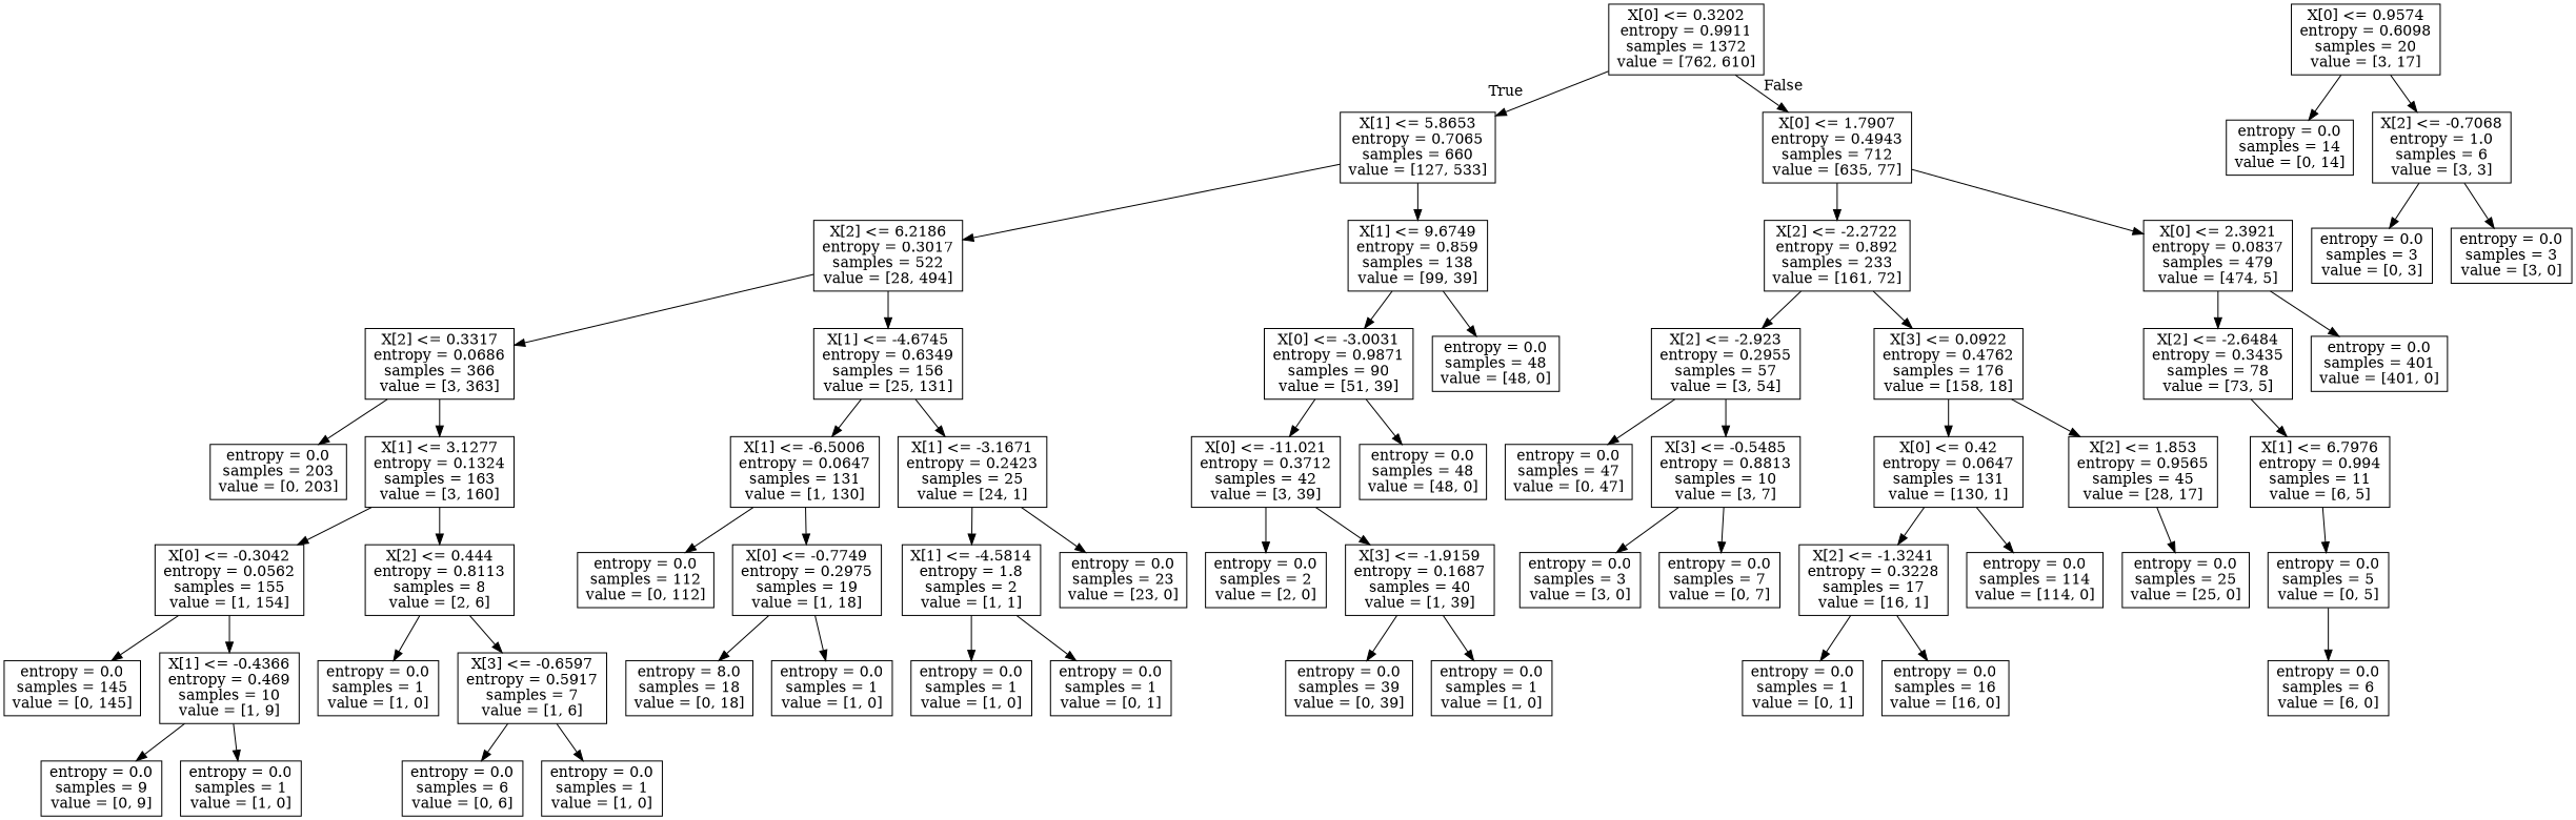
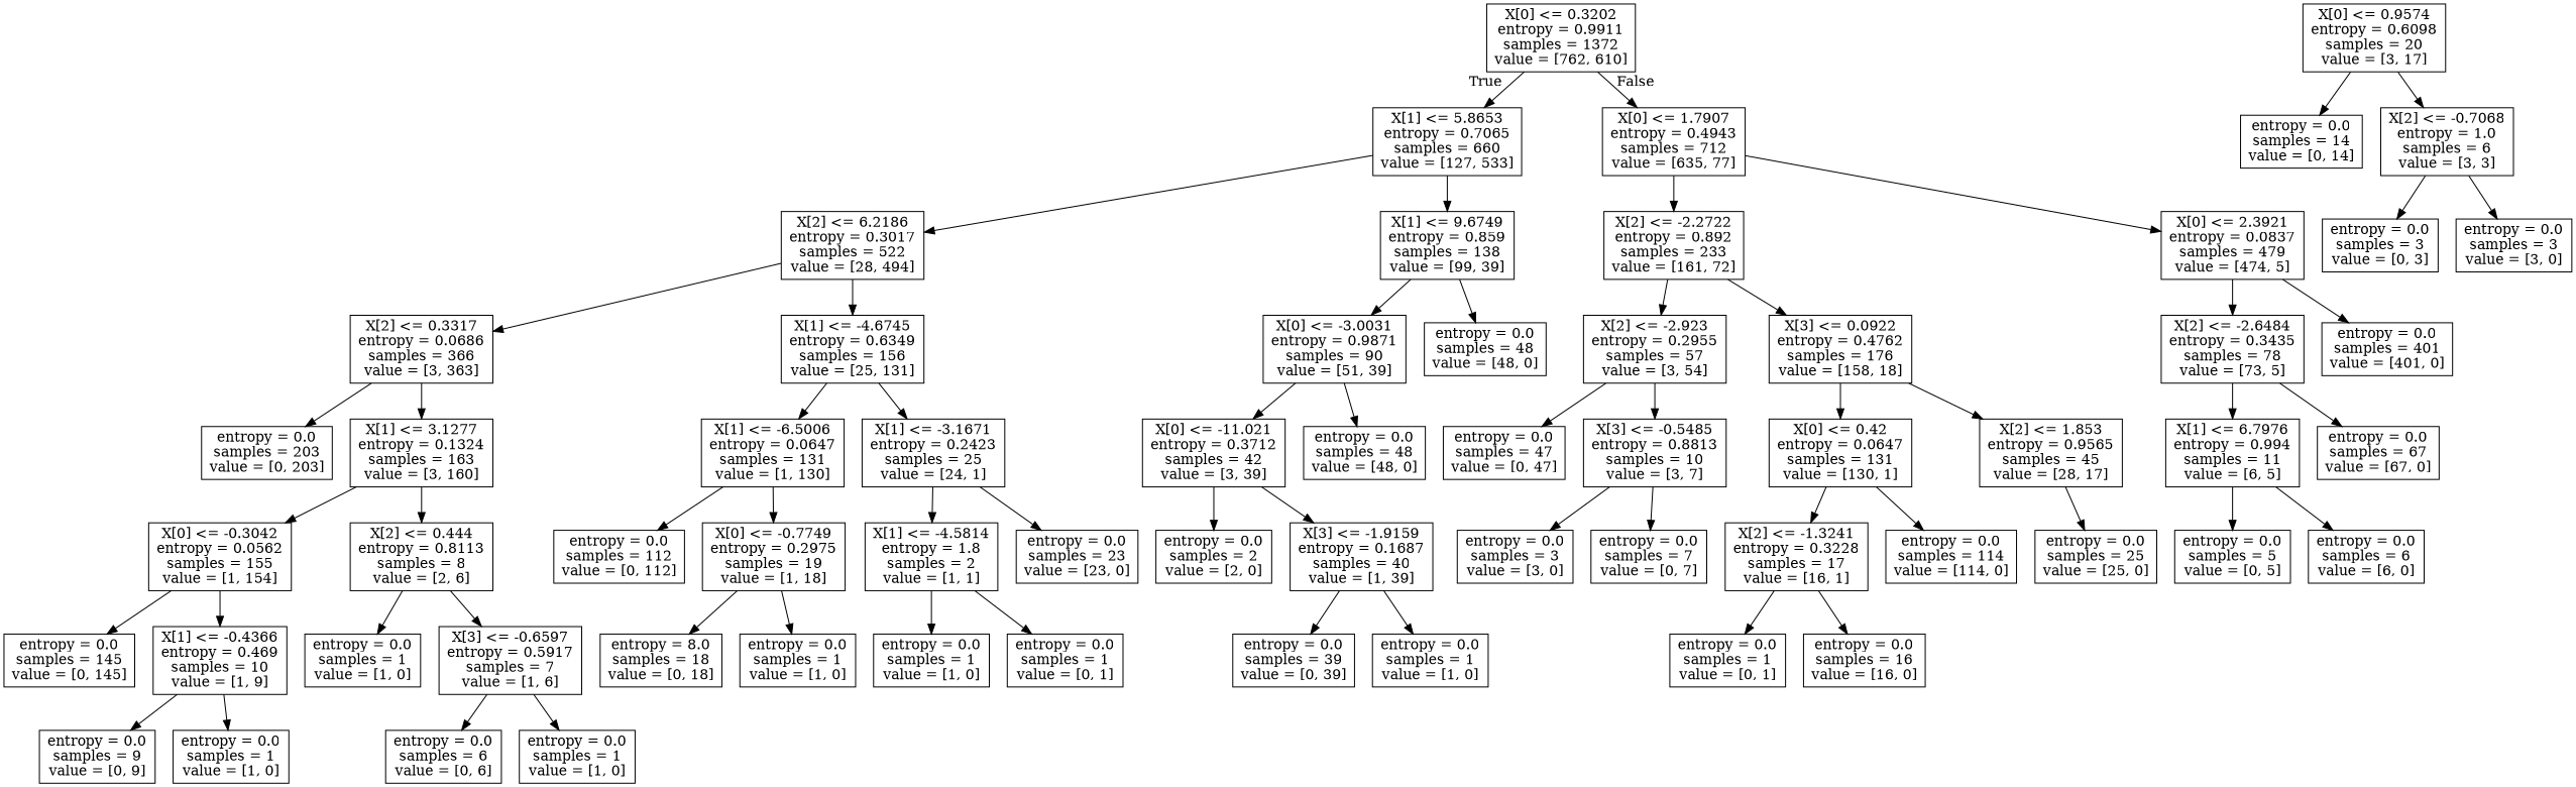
  digraph {
    node [shape=box]
    n1 [label="X[0] <= 0.3202\nentropy = 0.9911\nsamples = 1372\nvalue = [762, 610]"]
    n2 [label="X[1] <= 5.8653\nentropy = 0.7065\nsamples = 660\nvalue = [127, 533]"]
    n3 [label="X[0] <= 1.7907\nentropy = 0.4943\nsamples = 712\nvalue = [635, 77]"]
    n4 [label="X[2] <= 6.2186\nentropy = 0.3017\nsamples = 522\nvalue = [28, 494]"]
    n5 [label="X[1] <= 9.6749\nentropy = 0.859\nsamples = 138\nvalue = [99, 39]"]
    n6 [label="X[2] <= -2.2722\nentropy = 0.892\nsamples = 233\nvalue = [161, 72]"]
    n7 [label="X[0] <= 2.3921\nentropy = 0.0837\nsamples = 479\nvalue = [474, 5]"]
    n8 [label="X[2] <= 0.3317\nentropy = 0.0686\nsamples = 366\nvalue = [3, 363]"]
    n9 [label="X[1] <= -4.6745\nentropy = 0.6349\nsamples = 156\nvalue = [25, 131]"]
    n10 [label="X[0] <= -3.0031\nentropy = 0.9871\nsamples = 90\nvalue = [51, 39]"]
    n11 [label="entropy = 0.0\nsamples = 48\nvalue = [48, 0]"]
    n12 [label="entropy = 0.0\nsamples = 203\nvalue = [0, 203]"]
    n13 [label="X[1] <= 3.1277\nentropy = 0.1324\nsamples = 163\nvalue = [3, 160]"]
    n14 [label="X[1] <= -6.5006\nentropy = 0.0647\nsamples = 131\nvalue = [1, 130]"]
    n15 [label="X[1] <= -3.1671\nentropy = 0.2423\nsamples = 25\nvalue = [24, 1]"]
    n16 [label="X[0] <= -0.3042\nentropy = 0.0562\nsamples = 155\nvalue = [1, 154]"]
    n17 [label="X[2] <= 0.444\nentropy = 0.8113\nsamples = 8\nvalue = [2, 6]"]
    n18 [label="entropy = 0.0\nsamples = 145\nvalue = [0, 145]"]
    n19 [label="X[1] <= -0.4366\nentropy = 0.469\nsamples = 10\nvalue = [1, 9]"]
    n20 [label="entropy = 0.0\nsamples = 1\nvalue = [1, 0]"]
    n21 [label="X[3] <= -0.6597\nentropy = 0.5917\nsamples = 7\nvalue = [1, 6]"]
    n22 [label="entropy = 0.0\nsamples = 9\nvalue = [0, 9]"]
    n23 [label="entropy = 0.0\nsamples = 1\nvalue = [1, 0]"]
    n24 [label="entropy = 0.0\nsamples = 6\nvalue = [0, 6]"]
    n25 [label="entropy = 0.0\nsamples = 1\nvalue = [1, 0]"]
    n26 [label="entropy = 0.0\nsamples = 112\nvalue = [0, 112]"]
    n27 [label="X[0] <= -0.7749\nentropy = 0.2975\nsamples = 19\nvalue = [1, 18]"]
    n28 [label="X[1] <= -4.5814\nentropy = 1.8\nsamples = 2\nvalue = [1, 1]"]
    n29 [label="entropy = 0.0\nsamples = 23\nvalue = [23, 0]"]
    n30 [label="entropy = 8.0\nsamples = 18\nvalue = [0, 18]"]
    n31 [label="entropy = 0.0\nsamples = 1\nvalue = [1, 0]"]
    n32 [label="entropy = 0.0\nsamples = 1\nvalue = [1, 0]"]
    n33 [label="entropy = 0.0\nsamples = 1\nvalue = [0, 1]"]
    n34 [label="X[0] <= -11.021\nentropy = 0.3712\nsamples = 42\nvalue = [3, 39]"]
    n35 [label="entropy = 0.0\nsamples = 48\nvalue = [48, 0]"]
    n36 [label="entropy = 0.0\nsamples = 2\nvalue = [2, 0]"]
    n37 [label="X[3] <= -1.9159\nentropy = 0.1687\nsamples = 40\nvalue = [1, 39]"]
    n38 [label="entropy = 0.0\nsamples = 39\nvalue = [0, 39]"]
    n39 [label="entropy = 0.0\nsamples = 1\nvalue = [1, 0]"]
    n40 [label="X[2] <= -2.923\nentropy = 0.2955\nsamples = 57\nvalue = [3, 54]"]
    n41 [label="X[3] <= 0.0922\nentropy = 0.4762\nsamples = 176\nvalue = [158, 18]"]
    n42 [label="X[2] <= -2.6484\nentropy = 0.3435\nsamples = 78\nvalue = [73, 5]"]
    n43 [label="entropy = 0.0\nsamples = 401\nvalue = [401, 0]"]
    n44 [label="entropy = 0.0\nsamples = 47\nvalue = [0, 47]"]
    n45 [label="X[3] <= -0.5485\nentropy = 0.8813\nsamples = 10\nvalue = [3, 7]"]
    n46 [label="X[0] <= 0.42\nentropy = 0.0647\nsamples = 131\nvalue = [130, 1]"]
    n47 [label="X[2] <= 1.853\nentropy = 0.9565\nsamples = 45\nvalue = [28, 17]"]
    n48 [label="entropy = 0.0\nsamples = 3\nvalue = [3, 0]"]
    n49 [label="entropy = 0.0\nsamples = 7\nvalue = [0, 7]"]
    n50 [label="X[2] <= -1.3241\nentropy = 0.3228\nsamples = 17\nvalue = [16, 1]"]
    n51 [label="entropy = 0.0\nsamples = 114\nvalue = [114, 0]"]
    n52 [label="entropy = 0.0\nsamples = 25\nvalue = [25, 0]"]
    n53 [label="entropy = 0.0\nsamples = 1\nvalue = [0, 1]"]
    n54 [label="entropy = 0.0\nsamples = 16\nvalue = [16, 0]"]
    n55 [label="X[0] <= 0.9574\nentropy = 0.6098\nsamples = 20\nvalue = [3, 17]"]
    n56 [label="entropy = 0.0\nsamples = 14\nvalue = [0, 14]"]
    n57 [label="X[2] <= -0.7068\nentropy = 1.0\nsamples = 6\nvalue = [3, 3]"]
    n58 [label="entropy = 0.0\nsamples = 3\nvalue = [0, 3]"]
    n59 [label="entropy = 0.0\nsamples = 3\nvalue = [3, 0]"]
    n60 [label="X[1] <= 6.7976\nentropy = 0.994\nsamples = 11\nvalue = [6, 5]"]
+   n61 [label="entropy = 0.0\nsamples = 67\nvalue = [67, 0]"]
    n62 [label="entropy = 0.0\nsamples = 5\nvalue = [0, 5]"]
    n63 [label="entropy = 0.0\nsamples = 6\nvalue = [6, 0]"]
    n1 -> n2 [headlabel=True labelangle=45 labeldistance=2.5]
    n1 -> n3 [headlabel=False labelangle=-45 labeldistance=2.5]
    n2 -> n4
    n2 -> n5
    n3 -> n6
    n3 -> n7
    n4 -> n8
    n4 -> n9
    n5 -> n10
    n5 -> n11
    n6 -> n40
    n6 -> n41
    n7 -> n42
    n7 -> n43
    n8 -> n12
    n8 -> n13
    n9 -> n14
    n9 -> n15
    n10 -> n34
    n10 -> n35
    n13 -> n16
    n13 -> n17
    n14 -> n26
    n14 -> n27
    n15 -> n28
    n15 -> n29
    n16 -> n18
    n16 -> n19
    n17 -> n20
    n17 -> n21
    n19 -> n22
    n19 -> n23
    n21 -> n24
    n21 -> n25
    n27 -> n30
    n27 -> n31
    n28 -> n32
    n28 -> n33
    n34 -> n36
    n34 -> n37
    n37 -> n38
    n37 -> n39
    n40 -> n44
    n40 -> n45
    n41 -> n46
    n41 -> n47
    n42 -> n60
+   n42 -> n61
    n45 -> n48
    n45 -> n49
    n46 -> n50
    n46 -> n51
    n47 -> n52
    n50 -> n53
    n50 -> n54
    n55 -> n56
    n55 -> n57
    n57 -> n58
    n57 -> n59
    n60 -> n62
-   n62 -> n63
+   n60 -> n63
  }
